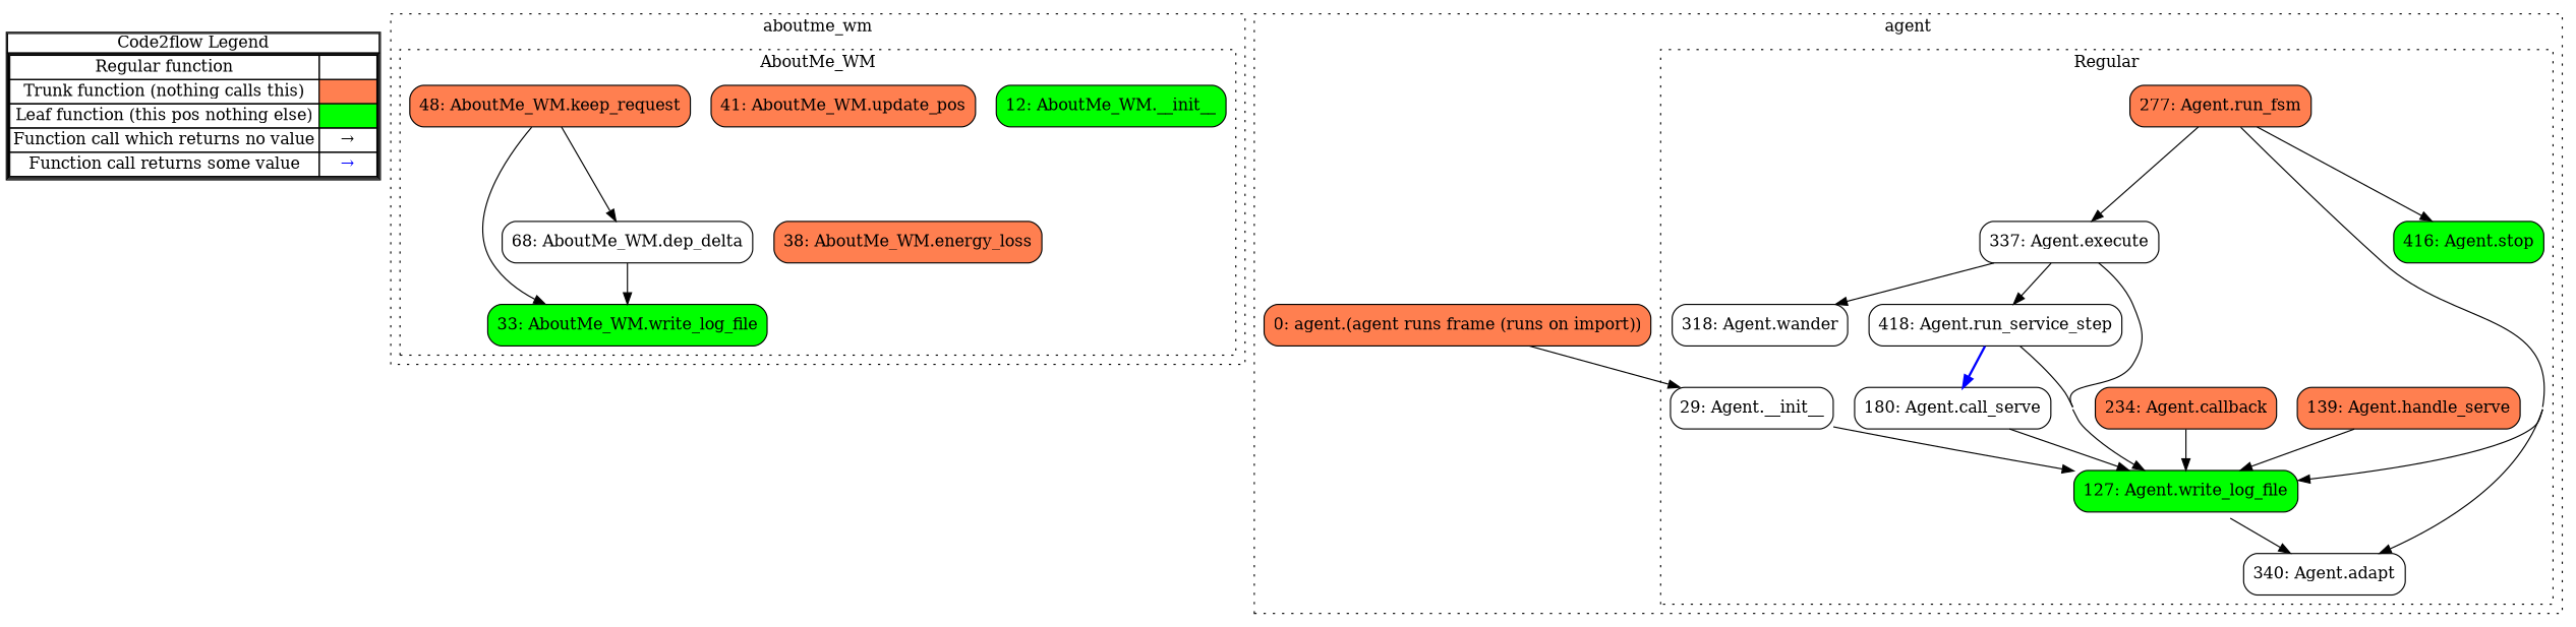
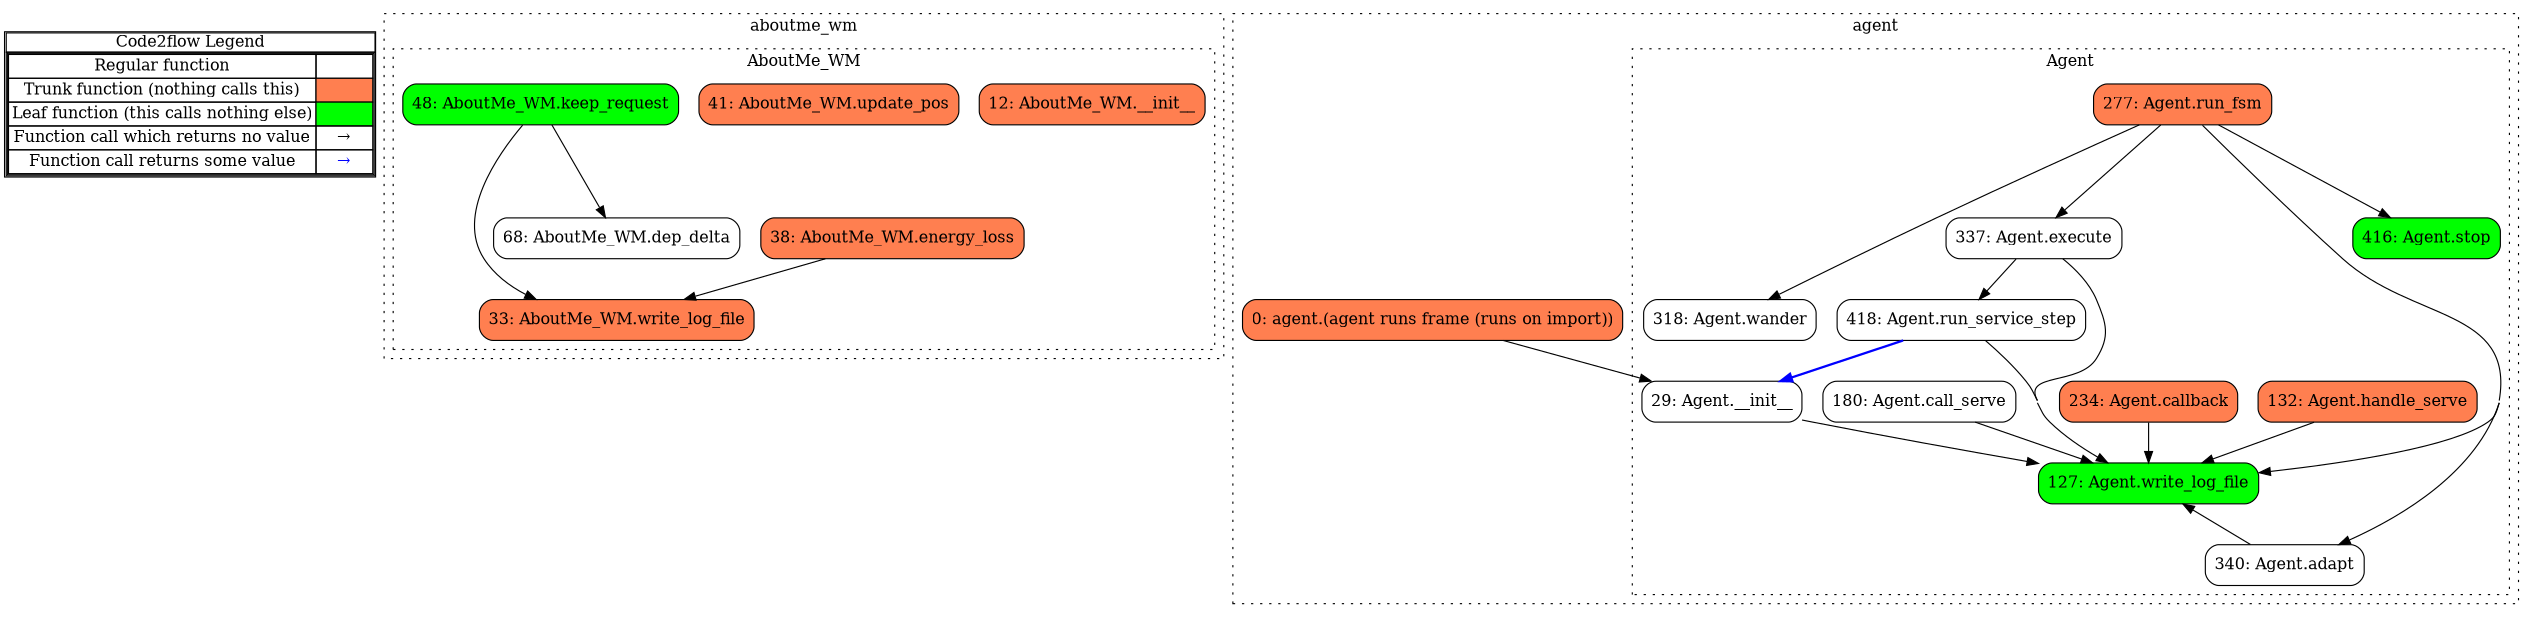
  digraph {
    concentrate=true
    node [shape=rect splines=ortho style="rounded,filled"]
-   n1 [label=< 				<table cellspacing="0" cellpadding="0" border="1"><tr><td>Code2flow Legend</td></tr><tr><td> 				<table cellspacing="0"> 				<tr><td>Regular function</td><td width="50px"></td></tr> 				<tr><td>Trunk function (nothing calls this)</td><td bgcolor='coral'></td></tr> 				<tr><td>Leaf function (this pos nothing else)</td><td bgcolor='green'></td></tr> 				<tr><td>Function call which returns no value</td><td>&#8594;</td></tr> 				<tr><td>Function call returns some value</td><td><font color='blue'>&#8594;</font></td></tr> 				</table></td></tr></table> 				> margin=0 shape=none splines="" style=""]
-   n2 [fillcolor=green label="12: AboutMe_WM.__init__"]
-   n3 [fillcolor=green label="33: AboutMe_WM.write_log_file"]
+   n1 [label=< 				<table cellspacing="0" cellpadding="0" border="1"><tr><td>Code2flow Legend</td></tr><tr><td> 				<table cellspacing="0"> 				<tr><td>Regular function</td><td width="50px"></td></tr> 				<tr><td>Trunk function (nothing calls this)</td><td bgcolor='coral'></td></tr> 				<tr><td>Leaf function (this calls nothing else)</td><td bgcolor='green'></td></tr> 				<tr><td>Function call which returns no value</td><td>&#8594;</td></tr> 				<tr><td>Function call returns some value</td><td><font color='blue'>&#8594;</font></td></tr> 				</table></td></tr></table> 				> margin=0 shape=none splines="" style=""]
+   n2 [fillcolor=coral label="12: AboutMe_WM.__init__"]
+   n3 [fillcolor=coral label="33: AboutMe_WM.write_log_file"]
    n4 [fillcolor=coral label="38: AboutMe_WM.energy_loss"]
    n5 [fillcolor=coral label="41: AboutMe_WM.update_pos"]
-   n6 [fillcolor=coral label="48: AboutMe_WM.keep_request"]
+   n6 [fillcolor=green label="48: AboutMe_WM.keep_request"]
    n7 [label="68: AboutMe_WM.dep_delta" style=rounded]
    n8 [label="29: Agent.__init__" style=rounded]
    n9 [fillcolor=green label="127: Agent.write_log_file"]
-   n10 [fillcolor=coral label="139: Agent.handle_serve"]
+   n10 [fillcolor=coral label="132: Agent.handle_serve"]
    n11 [label="180: Agent.call_serve" style=rounded]
    n12 [fillcolor=coral label="234: Agent.callback"]
    n13 [fillcolor=coral label="277: Agent.run_fsm"]
    n14 [label="318: Agent.wander" style=rounded]
    n15 [label="337: Agent.execute" style=rounded]
    n16 [label="340: Agent.adapt" style=rounded]
    n17 [fillcolor=green label="416: Agent.stop"]
    n18 [label="418: Agent.run_service_step" style=rounded]
    n19 [fillcolor=coral label="0: agent.(agent runs frame (runs on import))"]
    subgraph sub_1 {
      label=legend
      rank=min
      n1
    }
    subgraph cluster_2 {
      color=black
      label=aboutme_wm
      style=dotted
      subgraph cluster_3 {
        color=black
        label=AboutMe_WM
        style=dotted
        n2
        n3
        n4
        n5
        n6
        n7
      }
    }
    subgraph cluster_4 {
      color=black
      label=agent
      style=dotted
      n19
      subgraph cluster_5 {
        color=black
-       label=Regular
+       label=Agent
        style=dotted
        n8
        n9
        n10
        n11
        n12
        n13
        n14
        n15
        n16
        n17
        n18
      }
    }
    n6 -> n3
    n6 -> n7
-   n7 -> n3
+   n4 -> n3
    n8 -> n9
    n10 -> n9
    n11 -> n9
    n12 -> n9
    n13 -> n9
-   n15 -> n14
+   n13 -> n14
    n13 -> n15
    n13 -> n16
    n13 -> n17
    n15 -> n9
    n15 -> n18
-   n9 -> n16
+   n16 -> n9
    n18 -> n9
-   n18 -> n11 [color=blue penwidth=2]
+   n18 -> n8 [color=blue penwidth=2]
    n19 -> n8
  }
